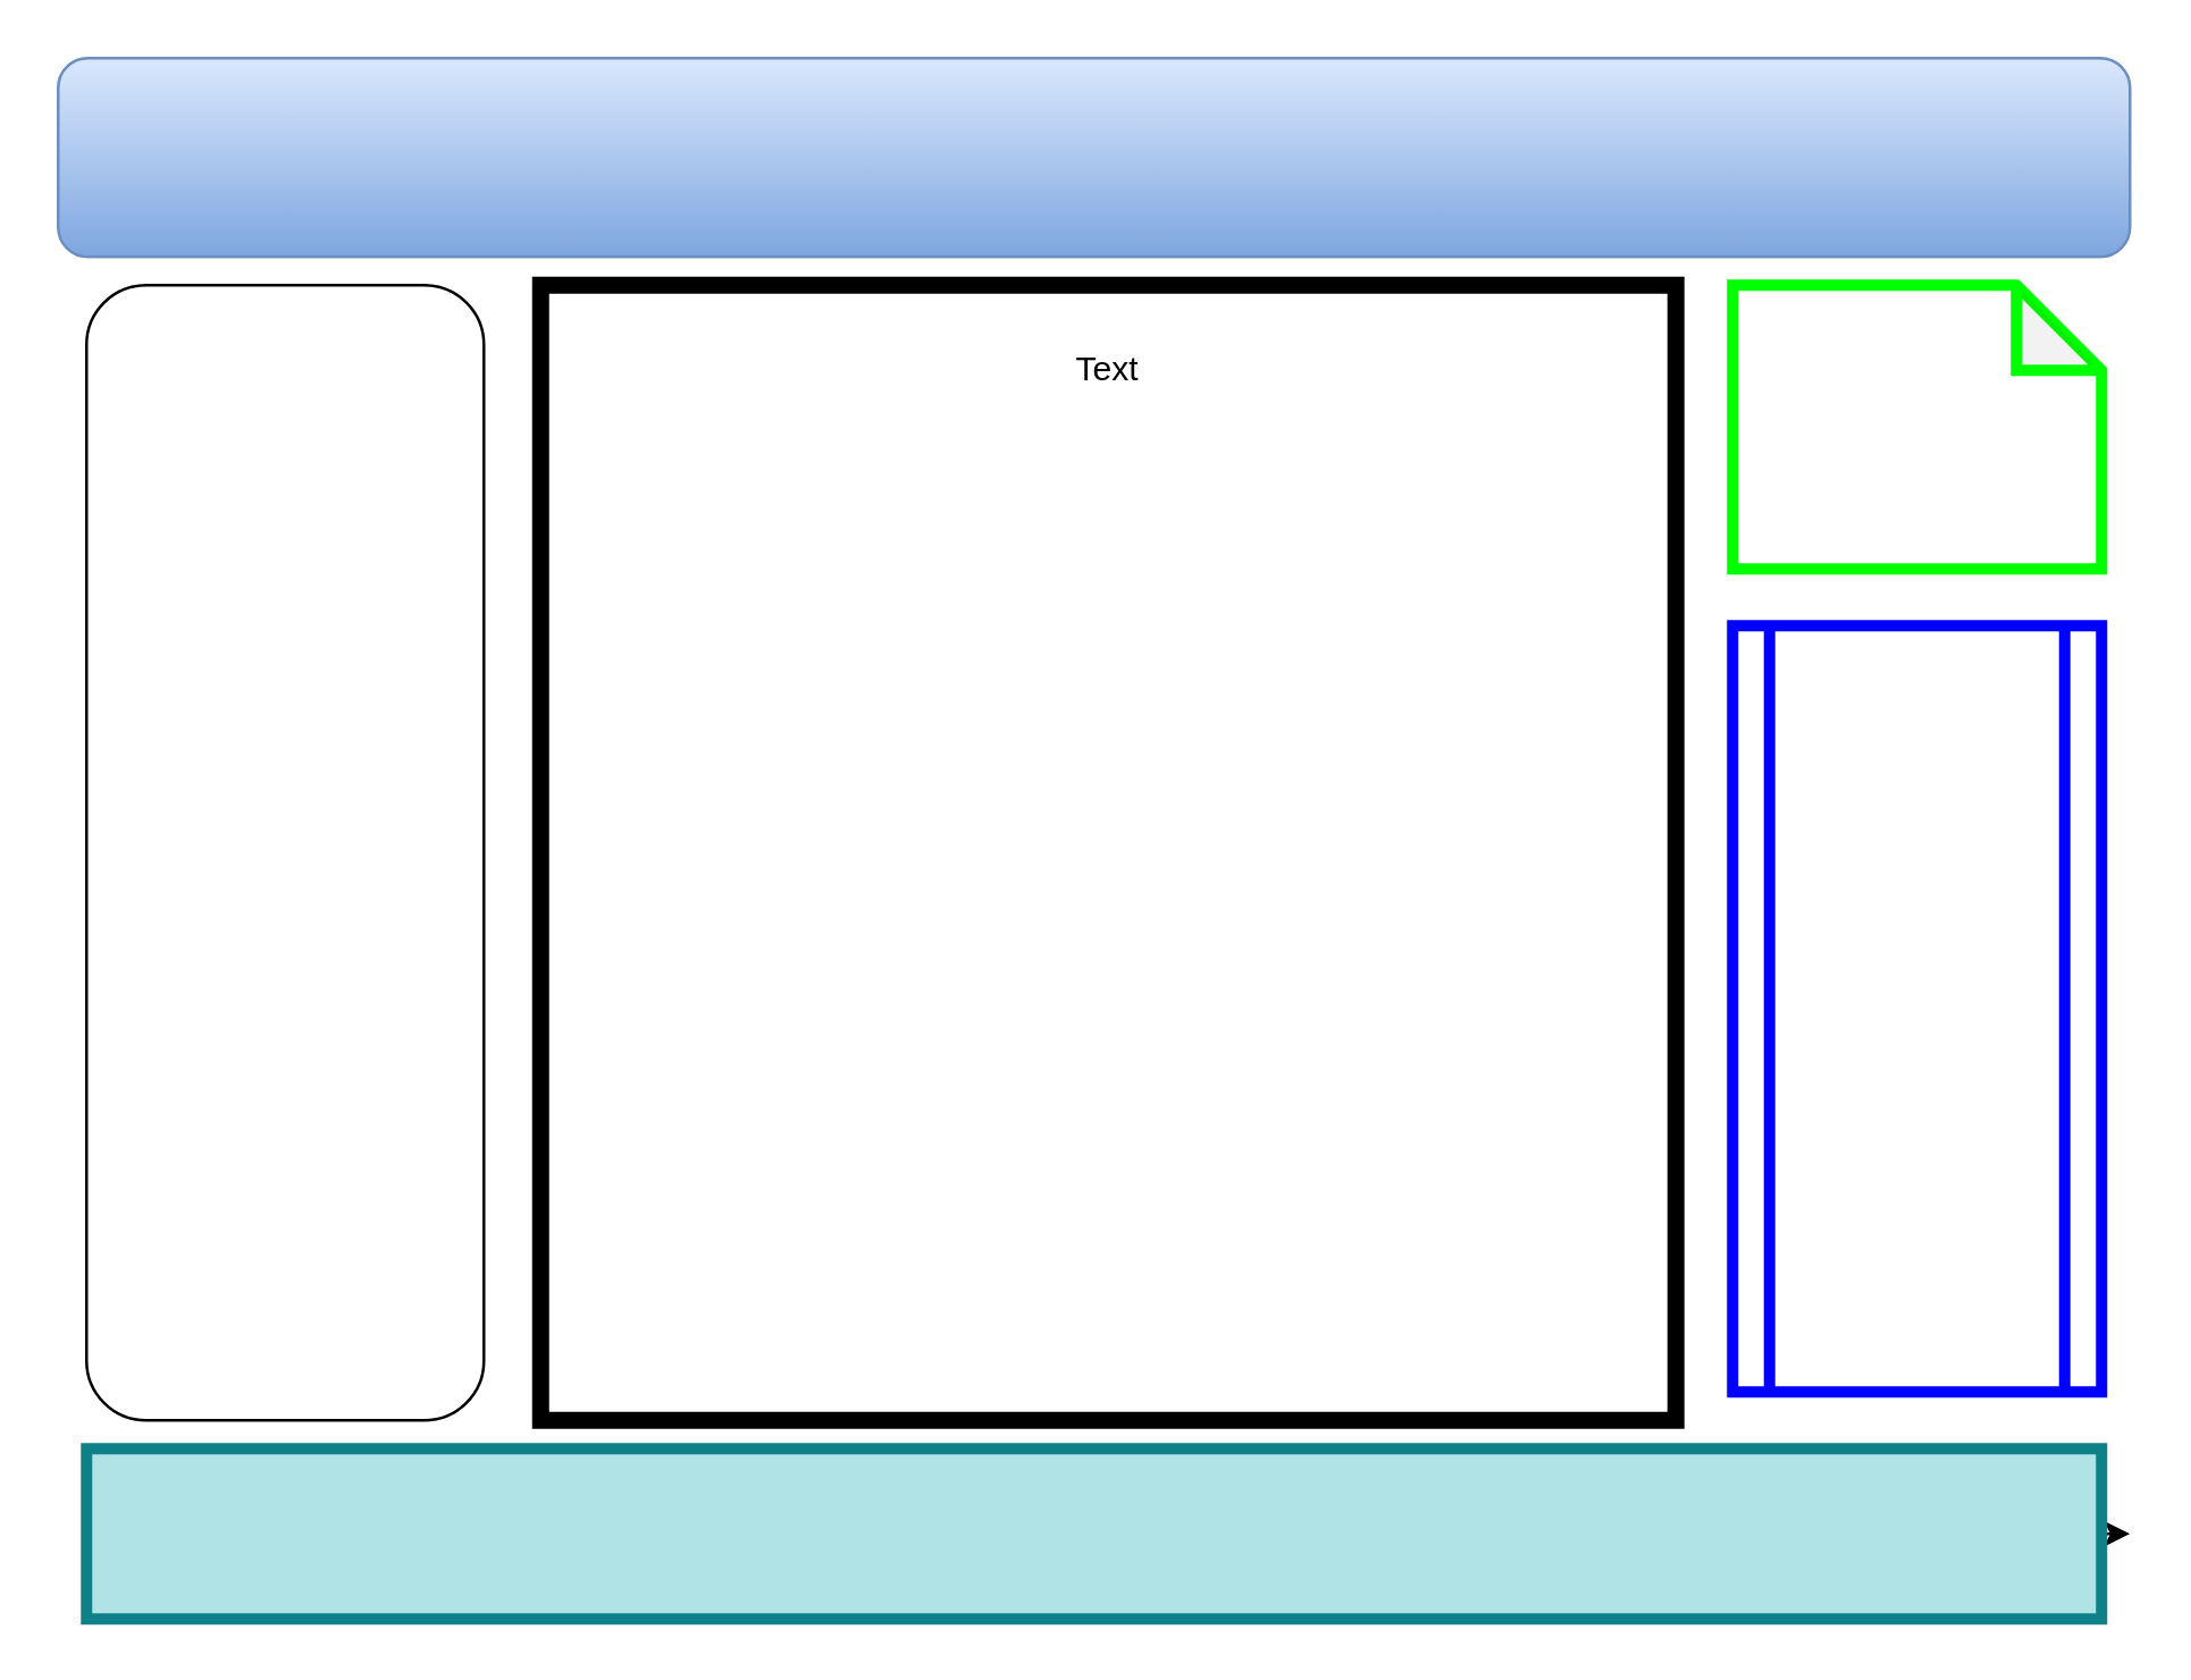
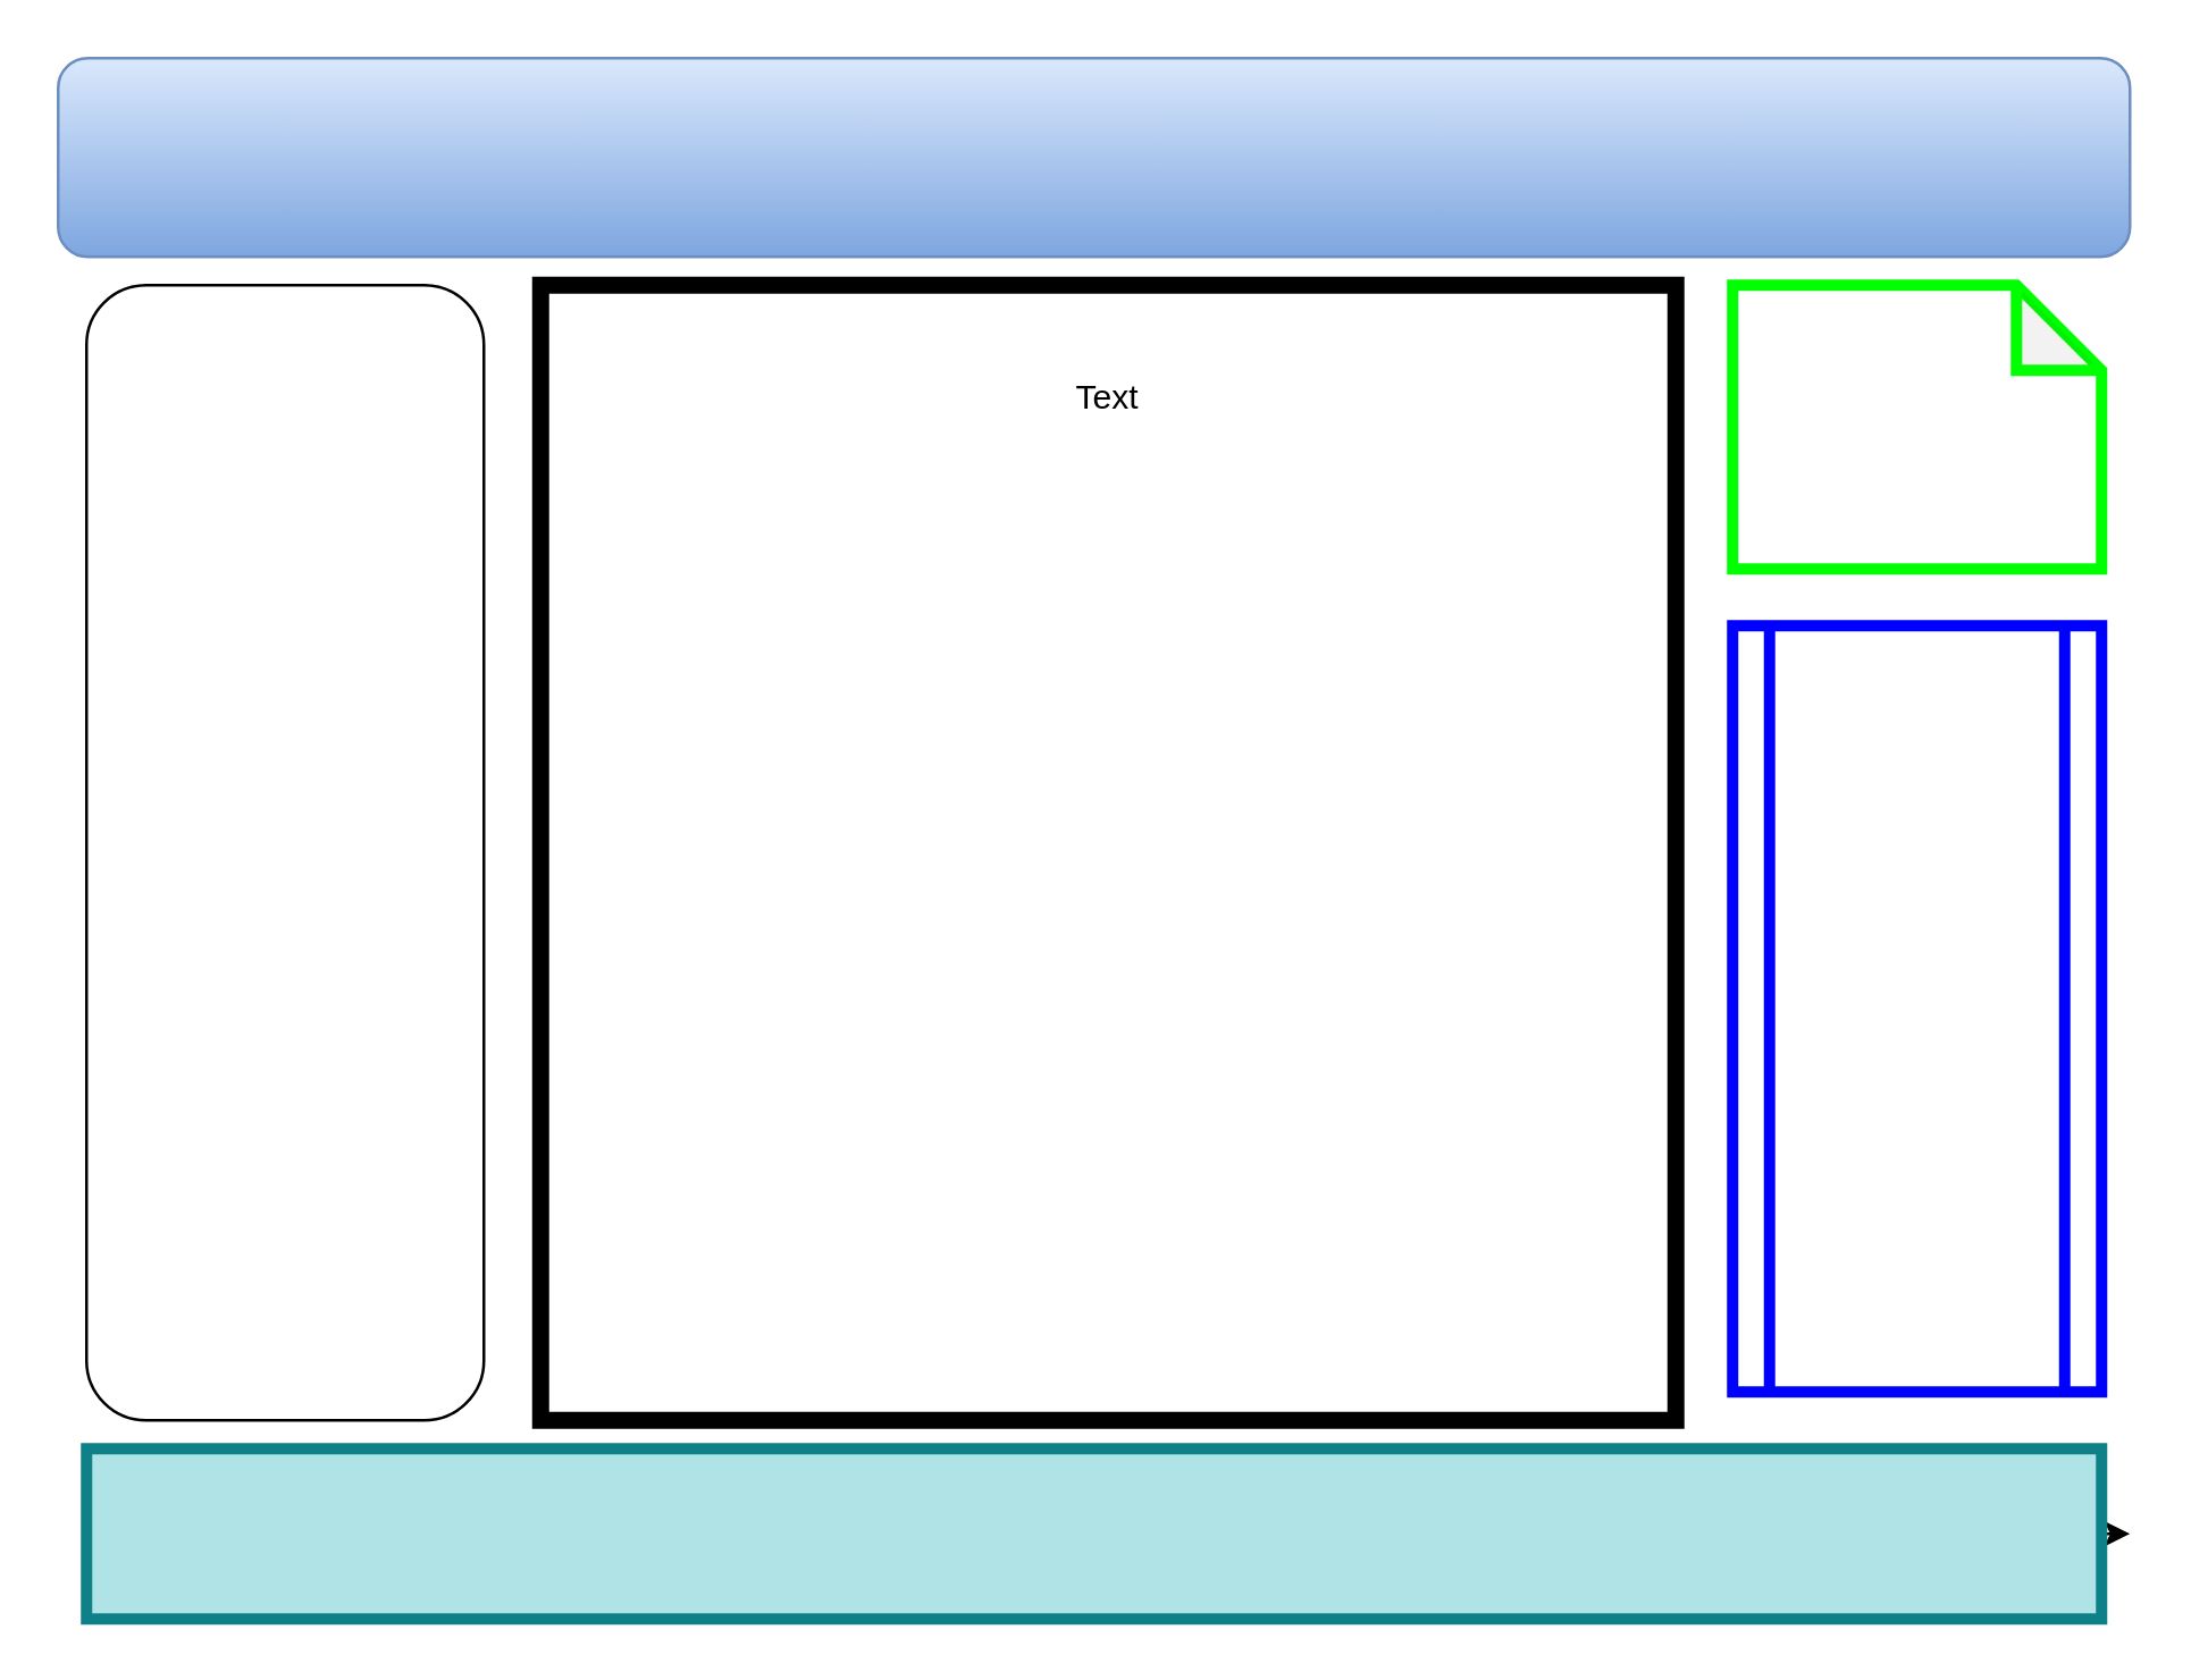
  <mxCell id="0" />
  <mxCell id="1" parent="0" />
  <mxCell id="2" style="edgeStyle=orthogonalEdgeStyle;rounded=0;orthogonalLoop=1;jettySize=auto;html=1;exitX=1;exitY=0.5;exitDx=0;exitDy=0;" parent="1" source="3" edge="1"><mxGeometry relative="1" as="geometry"><mxPoint x="750" y="540" as="targetPoint" /></mxGeometry></mxCell>
  <mxCell id="3" value="" style="rounded=0;whiteSpace=wrap;html=1;strokeWidth=4;fillColor=#b0e3e6;strokeColor=#0e8088;" parent="1" vertex="1"><mxGeometry x="30" y="510" width="710" height="60" as="geometry" /></mxCell>
  <mxCell id="4" value="" style="rounded=1;whiteSpace=wrap;html=1;fillColor=#dae8fc;gradientColor=#7ea6e0;strokeColor=#6c8ebf;" parent="1" vertex="1"><mxGeometry x="20" y="20" width="730" height="70" as="geometry" /></mxCell>
  <mxCell id="5" value="" style="whiteSpace=wrap;html=1;aspect=fixed;strokeWidth=6;" parent="1" vertex="1"><mxGeometry x="190" y="100" width="400" height="400" as="geometry" /></mxCell>
  <mxCell id="6" value="" style="rounded=1;whiteSpace=wrap;html=1;" parent="1" vertex="1"><mxGeometry x="30" y="100" width="140" height="400" as="geometry" /></mxCell>
- <mxCell id="7" value="Text" style="text;html=1;strokeColor=none;fillColor=none;align=center;verticalAlign=middle;whiteSpace=wrap;rounded=0;" parent="1" vertex="1"><mxGeometry x="230" y="110" width="320" height="40" as="geometry" /></mxCell>
+ <mxCell id="7" value="Text" style="text;html=1;strokeColor=none;fillColor=none;align=center;verticalAlign=middle;whiteSpace=wrap;rounded=0;" parent="1" vertex="1"><mxGeometry x="230" y="120" width="320" height="40" as="geometry" /></mxCell>
  <mxCell id="8" value="" style="shape=note;whiteSpace=wrap;html=1;backgroundOutline=1;darkOpacity=0.05;strokeWidth=4;fillColor=none;strokeColor=#00FF00;" parent="1" vertex="1"><mxGeometry x="610" y="100" width="130" height="100" as="geometry" /></mxCell>
  <mxCell id="9" value="" style="shape=process;whiteSpace=wrap;html=1;backgroundOutline=1;strokeWidth=4;strokeColor=#0000FF;" parent="1" vertex="1"><mxGeometry x="610" y="220" width="130" height="270" as="geometry" /></mxCell>
